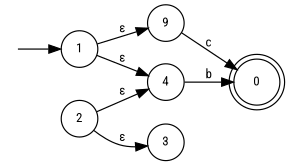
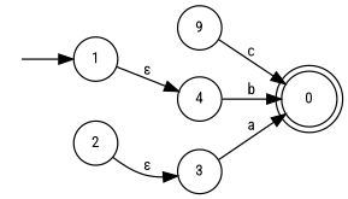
  digraph {
    compound=true
    fontname="Roboto Condensed"
    fontsize=11
    rankdir=LR
    node [fontname="Roboto Condensed" fontsize=11 shape=circle]
    edge [fontname="Roboto Condensed" fontsize=11]
    0 [height=0.15 shape=point style=invis width=0.15]
    1 [height=0.15 width=0.15]
    n3 [height=0.15 label=9 width=0.15]
    4 [height=0.15 width=0.15]
    2 [height=0.15 width=0.15]
    3 [height=0.15 width=0.15]
    n7 [height=0.15 label=0 shape=doublecircle width=0.15]
    0 -> 1
-   1 -> n3 [label="&#949;"]
    1 -> 4 [label="&#949;"]
    n3 -> n7 [label=c]
    4 -> n7 [label=b]
-   2 -> 4 [label="&#949;"]
    2 -> 3 [label="&#949;"]
+   3 -> n7 [label=a]
  }
